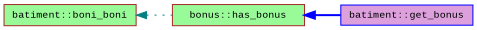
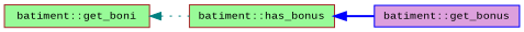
  digraph {
    fontname="Liberation Mono"
    rankdir=LR
    node [color=brown fillcolor=palegreen fontname="Liberation Mono" fontsize=10 shape=record style=filled]
    edge [dir=back fontname="Liberation Mono" fontsize=10 labelfontname=FreeSans labelfontsize=10]
-   n1 [fontcolor=black height=0.2 label="batiment::boni_boni" width=0.4]
-   n2 [height=0.2 label="bonus::has_bonus" width=0.4]
+   n1 [fontcolor=black height=0.2 label="batiment::get_boni" width=0.4]
+   n2 [height=0.2 label="batiment::has_bonus" width=0.4]
    n3 [color=blue fillcolor=plum height=0.2 label="batiment::get_bonus" width=0.4]
    n1 -> n2 [color=teal style=dotted]
    n2 -> n3 [color=blue style=bold]
  }
